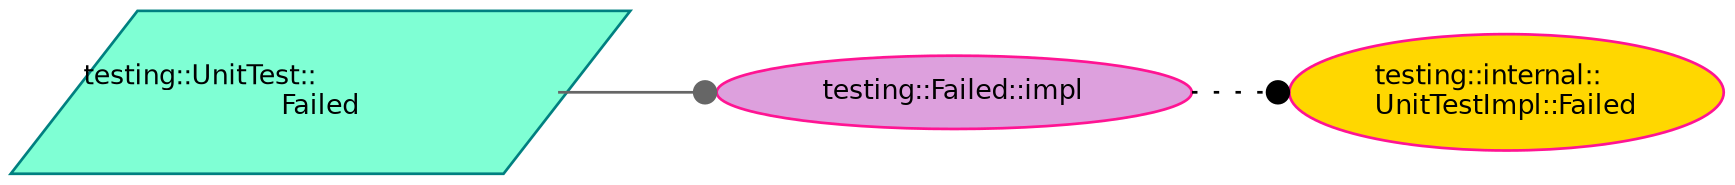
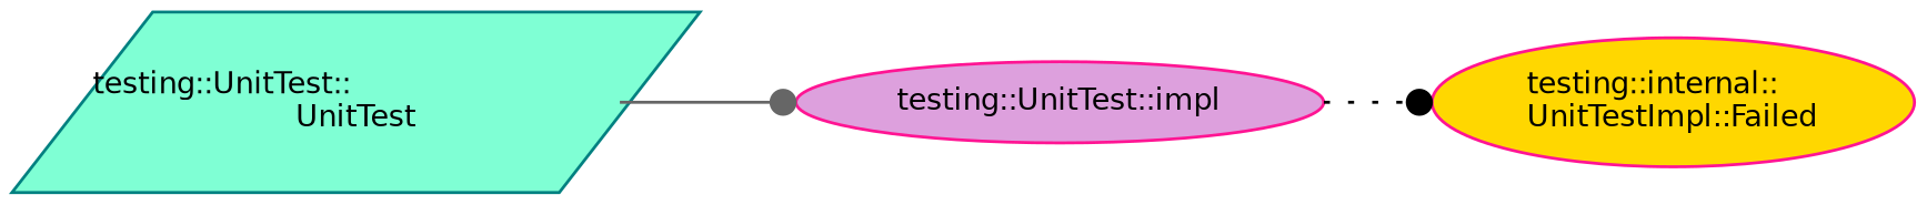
  digraph {
    rankdir=LR
    node [color=deeppink fontname=Helvetica fontsize=10 shape=ellipse style=filled]
    edge [arrowhead=dot fontname=Helvetica fontsize=10 labelfontname=Helvetica labelfontsize=10]
-   n1 [color=teal fillcolor=aquamarine fontcolor=black height=0.2 label="testing::UnitTest::\lFailed" shape=parallelogram width=0.4]
-   n2 [fillcolor=plum height=0.2 label="testing::Failed::impl" width=0.4]
+   n1 [color=teal fillcolor=aquamarine fontcolor=black height=0.2 label="testing::UnitTest::\lUnitTest" shape=parallelogram width=0.4]
+   n2 [fillcolor=plum height=0.2 label="testing::UnitTest::impl" width=0.4]
    n3 [fillcolor=gold height=0.2 label="testing::internal::\lUnitTestImpl::Failed" width=0.4]
    n1 -> n2 [color=gray40 style=solid]
    n2 -> n3 [color=black style=dotted]
  }
